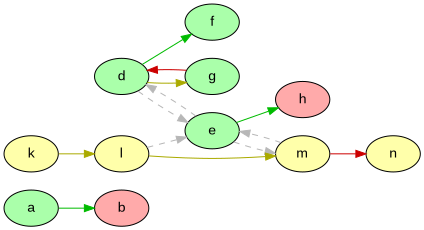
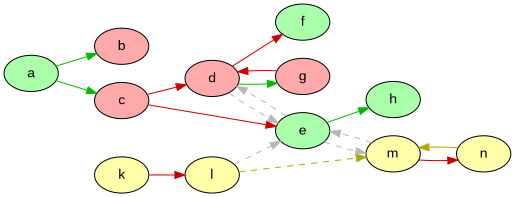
  digraph {
    fontname="Liberation Sans"
    rankdir=LR
    node [fillcolor="#AAFFAA" fontcolor="#000000" fontname="Liberation Sans" fontsize=14 shape=oval style=filled]
    edge [color="#00BB00" dir=forward fontname="Liberation Sans" style=solid]
    a
+   c [fillcolor="#FFAAAA"]
    b [fillcolor="#FFAAAA"]
-   d
+   d [fillcolor="#FFAAAA"]
    e
    f
-   g
-   h [fillcolor="#FFAAAA"]
+   g [fillcolor="#FFAAAA"]
+   h
    m [fillcolor="#FFFFAA"]
    n [fillcolor="#FFFFAA"]
    k [fillcolor="#FFFFAA"]
    l [fillcolor="#FFFFAA"]
+   a -> c
    a -> b
+   c -> d [color="#CC0000"]
+   c -> e [color="#CC0000"]
    d -> e [color="#b7b7b7" style=dashed]
-   d -> f
-   d -> g [color="#AAAA00"]
+   d -> f [color="#CC0000"]
+   d -> g
    e -> d [color="#b7b7b7" style=dashed]
    e -> h
    e -> m [color="#b7b7b7" style=dashed]
    g -> d [color="#CC0000"]
    m -> e [color="#b7b7b7" style=dashed]
    m -> n [color="#CC0000"]
-   k -> l [color="#AAAA00"]
+   n -> m [color="#AAAA00"]
+   k -> l [color="#CC0000"]
    l -> e [color="#b7b7b7" style=dashed]
-   l -> m [color="#AAAA00"]
+   l -> m [color="#AAAA00" style=dashed]
  }
